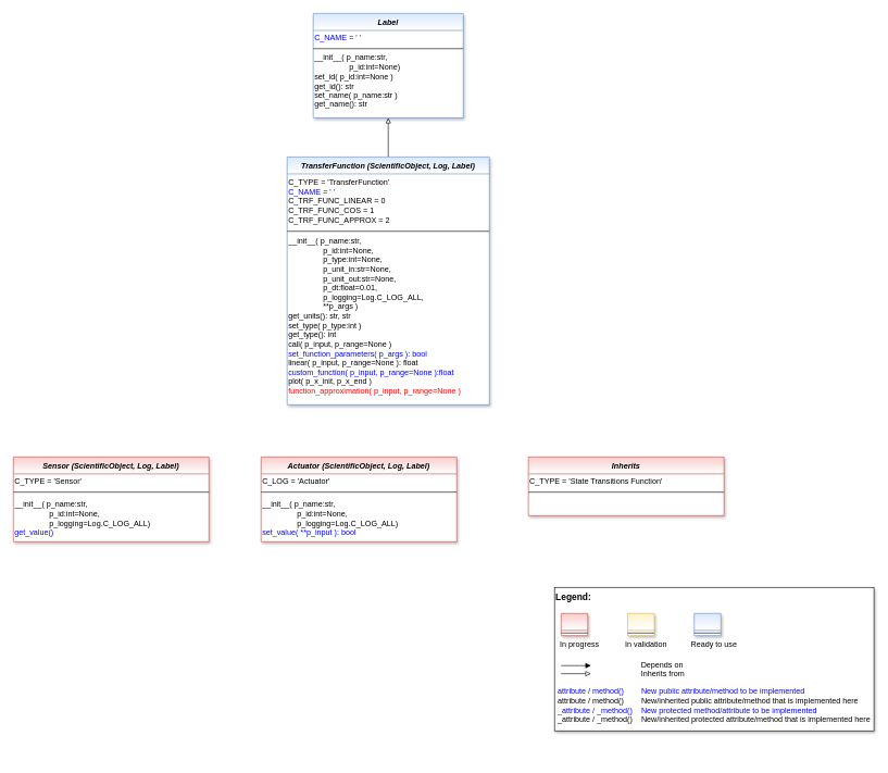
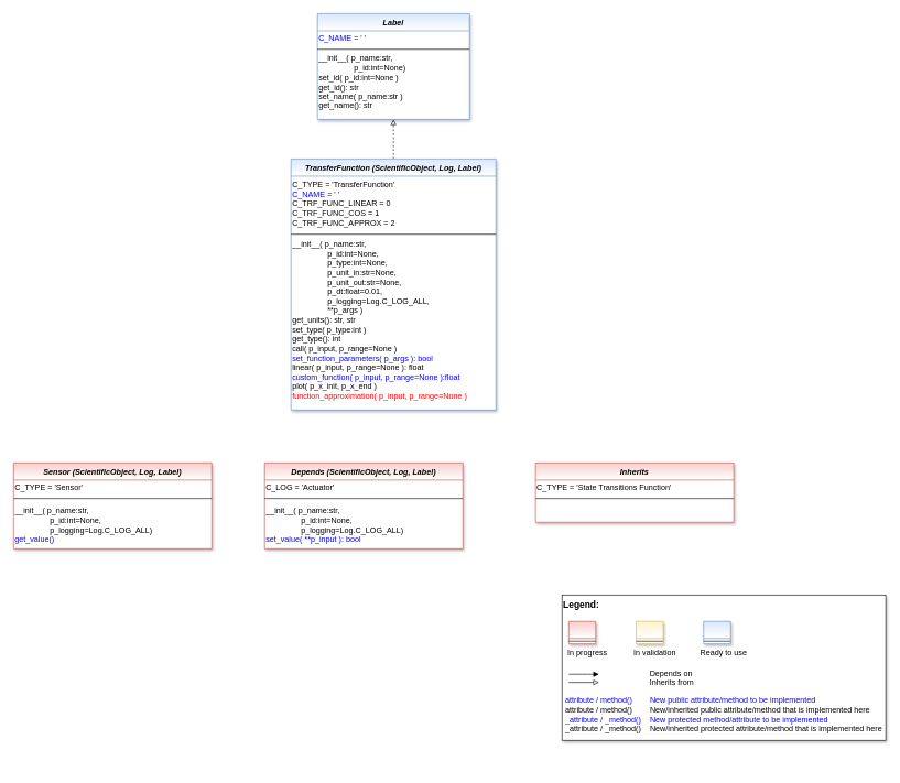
  <mxCell id="0" />
  <mxCell id="1" parent="0" />
  <mxCell id="2" value="" style="group" parent="1" vertex="1" connectable="0"><mxGeometry x="850" y="900" width="490" height="220" as="geometry" /></mxCell>
  <mxCell id="3" value="&lt;font color=&quot;#000000&quot; size=&quot;1&quot;&gt;&lt;b style=&quot;font-size: 14px&quot;&gt;Legend:&lt;br&gt;&lt;/b&gt;&lt;/font&gt;&lt;br&gt;&lt;br&gt;&lt;br&gt;&lt;font color=&quot;#0000ff&quot; style=&quot;font-size: 6px&quot;&gt;&lt;br&gt;&lt;/font&gt;&lt;span style=&quot;color: rgb(0 , 0 , 0)&quot;&gt;&lt;font style=&quot;font-size: 4px&quot;&gt;&amp;nbsp; &amp;nbsp;&lt;/font&gt;&amp;nbsp;In progress&amp;nbsp; &amp;nbsp; &amp;nbsp; &amp;nbsp; &amp;nbsp; &amp;nbsp; In validation&amp;nbsp; &amp;nbsp; &amp;nbsp; &amp;nbsp; &amp;nbsp; &amp;nbsp;Ready to use&lt;/span&gt;&lt;font color=&quot;#000000&quot;&gt;&amp;nbsp;&lt;br&gt;&lt;/font&gt;&lt;font color=&quot;#0000ff&quot;&gt;&lt;br&gt;&lt;br&gt;&lt;br&gt;&lt;br&gt;&amp;nbsp;attribute / method()&amp;nbsp; &amp;nbsp; &amp;nbsp; &amp;nbsp; New public attribute/method to be implemented&lt;/font&gt;&lt;br&gt;&lt;font color=&quot;#000000&quot;&gt;&amp;nbsp;&lt;/font&gt;&lt;font color=&quot;#000000&quot;&gt;attribute / method()&lt;span&gt;&#09;&lt;/span&gt;&amp;nbsp; &amp;nbsp; &amp;nbsp; &amp;nbsp;New/inherited public attribute/method that is implemented here&lt;br&gt;&lt;/font&gt;&lt;font color=&quot;#0000ff&quot;&gt;&amp;nbsp;_attribute /&amp;nbsp;&lt;/font&gt;&lt;font color=&quot;#0000ff&quot;&gt;_method()&amp;nbsp; &amp;nbsp; New protected method/attribute to be implemented&lt;/font&gt;&lt;br&gt;&lt;font color=&quot;#000000&quot;&gt;&amp;nbsp;_attribute / _method()&amp;nbsp; &amp;nbsp; New/inherited protected attribute/method that is implemented here&lt;br&gt;&lt;/font&gt;&lt;font color=&quot;#000000&quot;&gt;&lt;br&gt;&lt;br&gt;&lt;br&gt;&lt;br&gt;&lt;br&gt;&lt;/font&gt;" style="text;html=1;align=left;verticalAlign=top;whiteSpace=wrap;rounded=0;fontColor=#006600;strokeColor=#000000;shadow=1;fillColor=#ffffff;" parent="2" vertex="1"><mxGeometry width="490.0" height="220" as="geometry" /></mxCell>
  <mxCell id="4" value="Depends on" style="endArrow=block;html=1;labelPosition=right;verticalLabelPosition=middle;align=left;verticalAlign=middle;endFill=1;fontSize=12;" parent="2" edge="1"><mxGeometry x="-1623.125" y="-2180" width="51.042" height="50" as="geometry"><mxPoint x="10.208" y="120.003" as="sourcePoint" /><mxPoint x="55.991" y="120.003" as="targetPoint" /><mxPoint x="98" as="offset" /><Array as="points"><mxPoint x="30.625" y="120" /></Array></mxGeometry></mxCell>
  <mxCell id="5" value="Inherits from" style="endArrow=block;html=1;labelPosition=right;verticalLabelPosition=middle;align=left;verticalAlign=middle;endFill=0;fontSize=12;" parent="2" edge="1"><mxGeometry x="-1623.125" y="-2180" width="51.042" height="50" as="geometry"><mxPoint x="10.208" y="132.385" as="sourcePoint" /><mxPoint x="55.991" y="132.385" as="targetPoint" /><mxPoint x="98" y="1" as="offset" /></mxGeometry></mxCell>
  <mxCell id="6" value="" style="swimlane;fontStyle=3;align=center;verticalAlign=top;childLayout=stackLayout;horizontal=1;startSize=26;horizontalStack=0;resizeParent=1;resizeLast=0;collapsible=1;marginBottom=0;rounded=0;shadow=1;strokeWidth=1;fillColor=#f8cecc;strokeColor=#b85450;gradientColor=#ffffff;swimlaneFillColor=#ffffff;" parent="2" vertex="1"><mxGeometry x="10.208" y="40" width="40.833" height="34" as="geometry"><mxRectangle x="230" y="140" width="160" height="26" as="alternateBounds" /></mxGeometry></mxCell>
  <mxCell id="7" value="" style="line;html=1;strokeWidth=1;align=left;verticalAlign=middle;spacingTop=-1;spacingLeft=3;spacingRight=3;rotatable=0;labelPosition=right;points=[];portConstraint=eastwest;" parent="6" vertex="1"><mxGeometry y="26" width="40.833" height="8" as="geometry" /></mxCell>
  <mxCell id="8" value="" style="swimlane;fontStyle=3;align=center;verticalAlign=top;childLayout=stackLayout;horizontal=1;startSize=26;horizontalStack=0;resizeParent=1;resizeLast=0;collapsible=1;marginBottom=0;rounded=0;shadow=1;strokeWidth=1;fillColor=#fff2cc;strokeColor=#d6b656;gradientColor=#ffffff;swimlaneFillColor=#ffffff;" parent="2" vertex="1"><mxGeometry x="112.292" y="40" width="40.833" height="34" as="geometry"><mxRectangle x="230" y="140" width="160" height="26" as="alternateBounds" /></mxGeometry></mxCell>
  <mxCell id="9" value="" style="line;html=1;strokeWidth=1;align=left;verticalAlign=middle;spacingTop=-1;spacingLeft=3;spacingRight=3;rotatable=0;labelPosition=right;points=[];portConstraint=eastwest;" parent="8" vertex="1"><mxGeometry y="26" width="40.833" height="8" as="geometry" /></mxCell>
  <mxCell id="10" value="" style="swimlane;fontStyle=3;align=center;verticalAlign=top;childLayout=stackLayout;horizontal=1;startSize=26;horizontalStack=0;resizeParent=1;resizeLast=0;collapsible=1;marginBottom=0;rounded=0;shadow=1;strokeWidth=1;fillColor=#dae8fc;strokeColor=#6c8ebf;gradientColor=#ffffff;swimlaneFillColor=#ffffff;" parent="2" vertex="1"><mxGeometry x="214.375" y="40" width="40.833" height="34" as="geometry"><mxRectangle x="230" y="140" width="160" height="26" as="alternateBounds" /></mxGeometry></mxCell>
  <mxCell id="11" value="" style="line;html=1;strokeWidth=1;align=left;verticalAlign=middle;spacingTop=-1;spacingLeft=3;spacingRight=3;rotatable=0;labelPosition=right;points=[];portConstraint=eastwest;" parent="10" vertex="1"><mxGeometry y="26" width="40.833" height="8" as="geometry" /></mxCell>
- <mxCell id="12" style="edgeStyle=orthogonalEdgeStyle;rounded=0;orthogonalLoop=1;jettySize=auto;html=1;exitX=0.5;exitY=0;exitDx=0;exitDy=0;entryX=0.5;entryY=1;entryDx=0;entryDy=0;startArrow=none;startFill=0;endArrow=block;endFill=0;" edge="1" parent="1" source="13" target="17"><mxGeometry relative="1" as="geometry" /></mxCell>
+ <mxCell id="12" style="edgeStyle=orthogonalEdgeStyle;rounded=0;orthogonalLoop=1;jettySize=auto;html=1;exitX=0.5;exitY=0;exitDx=0;exitDy=0;entryX=0.5;entryY=1;entryDx=0;entryDy=0;startArrow=none;startFill=0;endArrow=block;endFill=0;dashed=1;" edge="1" parent="1" source="13" target="17"><mxGeometry relative="1" as="geometry" /></mxCell>
  <mxCell id="13" value="TransferFunction (ScientificObject, Log, Label)" style="swimlane;fontStyle=3;align=center;verticalAlign=top;childLayout=stackLayout;horizontal=1;startSize=26;horizontalStack=0;resizeParent=1;resizeLast=0;collapsible=1;marginBottom=0;rounded=0;shadow=1;strokeWidth=1;fillColor=#dae8fc;strokeColor=#6c8ebf;swimlaneFillColor=#ffffff;gradientColor=#FFFFFF;" parent="1" vertex="1"><mxGeometry x="440" y="240" width="310" height="380" as="geometry"><mxRectangle x="230" y="140" width="160" height="26" as="alternateBounds" /></mxGeometry></mxCell>
  <mxCell id="14" value="&lt;span style=&quot;&quot;&gt;C_TYPE = 'TransferFunction'&lt;br&gt;&lt;font color=&quot;#0000ff&quot;&gt;C_NAME = ' '&lt;br&gt;&lt;/font&gt;&lt;/span&gt;&lt;span style=&quot;&quot;&gt;C_TRF_FUNC_LINEAR = 0&lt;/span&gt;&lt;font color=&quot;#0000ff&quot;&gt;&lt;br&gt;&lt;/font&gt;C_TRF_FUNC_COS = 1&lt;font color=&quot;#0000ff&quot;&gt;&lt;br&gt;&lt;/font&gt;C_TRF_FUNC_APPROX = 2&lt;span style=&quot;&quot;&gt;&lt;br&gt;&lt;/span&gt;" style="text;html=1;strokeColor=none;fillColor=none;align=left;verticalAlign=middle;whiteSpace=wrap;rounded=0;" parent="13" vertex="1"><mxGeometry y="26" width="310" height="84" as="geometry" /></mxCell>
  <mxCell id="15" value="" style="line;html=1;strokeWidth=1;align=left;verticalAlign=middle;spacingTop=-1;spacingLeft=3;spacingRight=3;rotatable=0;labelPosition=right;points=[];portConstraint=eastwest;fillColor=#f8cecc;strokeColor=#000000;" parent="13" vertex="1"><mxGeometry y="110" width="310" height="8" as="geometry" /></mxCell>
  <mxCell id="16" value="__init__( p_name:str,&lt;br&gt;&lt;span style=&quot;&quot;&gt;&#09;&lt;/span&gt;&lt;span style=&quot;&quot;&gt;&#09;&lt;/span&gt;&lt;span style=&quot;white-space: pre;&quot;&gt;&lt;span style=&quot;white-space: pre;&quot;&gt;&#09;&lt;/span&gt;&#09;&lt;/span&gt;p_id:int=None,&lt;br&gt;&lt;span style=&quot;&quot;&gt;&#09;&lt;/span&gt;&lt;span style=&quot;&quot;&gt;&#09;&lt;/span&gt;&lt;span style=&quot;white-space: pre;&quot;&gt;&#09;&lt;/span&gt;&lt;span style=&quot;white-space: pre;&quot;&gt;&#09;&lt;/span&gt;p_type:int=None,&lt;br&gt;&lt;span style=&quot;white-space: pre;&quot;&gt;&#09;&lt;/span&gt;&lt;span style=&quot;white-space: pre;&quot;&gt;&#09;&lt;/span&gt;p_unit_in:str=None,&lt;br&gt;&lt;span style=&quot;white-space: pre;&quot;&gt;&#09;&lt;/span&gt;&lt;span style=&quot;white-space: pre;&quot;&gt;&#09;&lt;/span&gt;p_unit_out:str=None,&lt;br&gt;&lt;span style=&quot;&quot;&gt;&#09;&lt;/span&gt;&lt;span style=&quot;&quot;&gt;&#09;&lt;/span&gt;&lt;span style=&quot;white-space: pre;&quot;&gt;&#09;&lt;/span&gt;&lt;span style=&quot;white-space: pre;&quot;&gt;&#09;&lt;/span&gt;p_dt:float=0.01,&lt;br&gt;&lt;span style=&quot;white-space: pre;&quot;&gt;&#09;&lt;/span&gt;&lt;span style=&quot;white-space: pre;&quot;&gt;&#09;&lt;/span&gt;p_logging=Log.C_LOG_ALL,&lt;br&gt;&lt;span style=&quot;&quot;&gt;&#09;&lt;/span&gt;&lt;span style=&quot;&quot;&gt;&#09;&lt;/span&gt;&lt;span style=&quot;white-space: pre;&quot;&gt;&#09;&lt;/span&gt;&lt;span style=&quot;white-space: pre;&quot;&gt;&#09;&lt;/span&gt;**p_args&amp;nbsp;)&lt;br&gt;get_units(): str, str&lt;br&gt;set_type( p_type:int )&lt;br&gt;get_type(): int&lt;br&gt;call( p_input, p_range=None )&lt;br&gt;&lt;font color=&quot;#0000ff&quot;&gt;set_function_parameters( p_args ): bool&lt;/font&gt;&lt;br&gt;linear( p_input, p_range=None&amp;nbsp;): float&lt;br&gt;&lt;font color=&quot;#0000ff&quot;&gt;custom_function( p_input, p_range=None ):float&lt;/font&gt;&lt;br&gt;plot( p_x_init, p_x_end )&lt;br&gt;&lt;font color=&quot;#ff0000&quot;&gt;function_approximation( p_input, p_range=None )&lt;/font&gt;" style="text;html=1;strokeColor=none;fillColor=none;align=left;verticalAlign=middle;whiteSpace=wrap;rounded=0;" parent="13" vertex="1"><mxGeometry y="118" width="310" height="252" as="geometry" /></mxCell>
  <mxCell id="17" value="Label" style="swimlane;fontStyle=3;align=center;verticalAlign=top;childLayout=stackLayout;horizontal=1;startSize=26;horizontalStack=0;resizeParent=1;resizeLast=0;collapsible=1;marginBottom=0;rounded=0;shadow=1;strokeWidth=1;fillColor=#dae8fc;strokeColor=#6c8ebf;swimlaneFillColor=#ffffff;gradientColor=#FFFFFF;" vertex="1" parent="1"><mxGeometry x="480" y="20" width="230" height="160" as="geometry"><mxRectangle x="230" y="140" width="160" height="26" as="alternateBounds" /></mxGeometry></mxCell>
  <mxCell id="18" value="&lt;span style=&quot;&quot;&gt;&lt;font color=&quot;#0000ff&quot;&gt;C_NAME = ' '&lt;/font&gt;&lt;/span&gt;&lt;span style=&quot;&quot;&gt;&lt;br&gt;&lt;/span&gt;" style="text;html=1;strokeColor=none;fillColor=none;align=left;verticalAlign=middle;whiteSpace=wrap;rounded=0;" vertex="1" parent="17"><mxGeometry y="26" width="230" height="24" as="geometry" /></mxCell>
  <mxCell id="19" value="" style="line;html=1;strokeWidth=1;align=left;verticalAlign=middle;spacingTop=-1;spacingLeft=3;spacingRight=3;rotatable=0;labelPosition=right;points=[];portConstraint=eastwest;fillColor=#f8cecc;strokeColor=#000000;" vertex="1" parent="17"><mxGeometry y="50" width="230" height="8" as="geometry" /></mxCell>
  <mxCell id="20" value="__init__( p_name:str,&lt;br&gt;&lt;span style=&quot;&quot;&gt;&#09;&lt;/span&gt;&lt;span style=&quot;&quot;&gt;&#09;&lt;/span&gt;&lt;span style=&quot;white-space: pre;&quot;&gt;&lt;span style=&quot;white-space: pre;&quot;&gt;&#09;&lt;/span&gt;&#09;&lt;/span&gt;p_id:int=None)&lt;br&gt;set_id( p_id:int=None )&lt;br&gt;get_id(): str&lt;br&gt;set_name( p_name:str )&lt;br&gt;get_name(): str" style="text;html=1;strokeColor=none;fillColor=none;align=left;verticalAlign=middle;whiteSpace=wrap;rounded=0;" vertex="1" parent="17"><mxGeometry y="58" width="230" height="92" as="geometry" /></mxCell>
  <mxCell id="21" value="Sensor (ScientificObject, Log, Label)" style="swimlane;fontStyle=3;align=center;verticalAlign=top;childLayout=stackLayout;horizontal=1;startSize=26;horizontalStack=0;resizeParent=1;resizeLast=0;collapsible=1;marginBottom=0;rounded=0;shadow=1;strokeWidth=1;fillColor=#f8cecc;strokeColor=#b85450;swimlaneFillColor=#ffffff;gradientColor=#FFFFFF;" vertex="1" parent="1"><mxGeometry x="20" y="700" width="300" height="130" as="geometry"><mxRectangle x="230" y="140" width="160" height="26" as="alternateBounds" /></mxGeometry></mxCell>
  <mxCell id="22" value="&lt;span style=&quot;&quot;&gt;C_TYPE = 'Sensor'&lt;/span&gt;&lt;span style=&quot;&quot;&gt;&lt;br&gt;&lt;/span&gt;" style="text;html=1;strokeColor=none;fillColor=none;align=left;verticalAlign=middle;whiteSpace=wrap;rounded=0;" vertex="1" parent="21"><mxGeometry y="26" width="300" height="24" as="geometry" /></mxCell>
  <mxCell id="23" value="" style="line;html=1;strokeWidth=1;align=left;verticalAlign=middle;spacingTop=-1;spacingLeft=3;spacingRight=3;rotatable=0;labelPosition=right;points=[];portConstraint=eastwest;fillColor=#f8cecc;strokeColor=#000000;" vertex="1" parent="21"><mxGeometry y="50" width="300" height="8" as="geometry" /></mxCell>
  <mxCell id="24" value="__init__( p_name:str,&lt;br&gt;&lt;span style=&quot;&quot;&gt;&#09;&lt;/span&gt;&lt;span style=&quot;&quot;&gt;&#09;&lt;/span&gt;&lt;span style=&quot;white-space: pre;&quot;&gt;&lt;span style=&quot;white-space: pre;&quot;&gt;&#09;&lt;/span&gt;&#09;&lt;/span&gt;p_id:int=None,&lt;br&gt;&lt;span style=&quot;white-space: pre;&quot;&gt;&#09;&lt;/span&gt;&lt;span style=&quot;white-space: pre;&quot;&gt;&#09;&lt;/span&gt;p_logging=Log.C_LOG_ALL)&lt;br&gt;&lt;font color=&quot;#0000ff&quot;&gt;get_value()&lt;/font&gt;" style="text;html=1;strokeColor=none;fillColor=none;align=left;verticalAlign=middle;whiteSpace=wrap;rounded=0;" vertex="1" parent="21"><mxGeometry y="58" width="300" height="72" as="geometry" /></mxCell>
- <mxCell id="25" value="Actuator (ScientificObject, Log, Label)" style="swimlane;fontStyle=3;align=center;verticalAlign=top;childLayout=stackLayout;horizontal=1;startSize=26;horizontalStack=0;resizeParent=1;resizeLast=0;collapsible=1;marginBottom=0;rounded=0;shadow=1;strokeWidth=1;fillColor=#f8cecc;strokeColor=#b85450;swimlaneFillColor=#ffffff;gradientColor=#FFFFFF;" vertex="1" parent="1"><mxGeometry x="400" y="700" width="300" height="130" as="geometry"><mxRectangle x="230" y="140" width="160" height="26" as="alternateBounds" /></mxGeometry></mxCell>
+ <mxCell id="25" value="Depends (ScientificObject, Log, Label)" style="swimlane;fontStyle=3;align=center;verticalAlign=top;childLayout=stackLayout;horizontal=1;startSize=26;horizontalStack=0;resizeParent=1;resizeLast=0;collapsible=1;marginBottom=0;rounded=0;shadow=1;strokeWidth=1;fillColor=#f8cecc;strokeColor=#b85450;swimlaneFillColor=#ffffff;gradientColor=#FFFFFF;" vertex="1" parent="1"><mxGeometry x="400" y="700" width="300" height="130" as="geometry"><mxRectangle x="230" y="140" width="160" height="26" as="alternateBounds" /></mxGeometry></mxCell>
  <mxCell id="26" value="&lt;span style=&quot;&quot;&gt;C_LOG = 'Actuator'&lt;/span&gt;&lt;span style=&quot;&quot;&gt;&lt;br&gt;&lt;/span&gt;" style="text;html=1;strokeColor=none;fillColor=none;align=left;verticalAlign=middle;whiteSpace=wrap;rounded=0;" vertex="1" parent="25"><mxGeometry y="26" width="300" height="24" as="geometry" /></mxCell>
  <mxCell id="27" value="" style="line;html=1;strokeWidth=1;align=left;verticalAlign=middle;spacingTop=-1;spacingLeft=3;spacingRight=3;rotatable=0;labelPosition=right;points=[];portConstraint=eastwest;fillColor=#f8cecc;strokeColor=#000000;" vertex="1" parent="25"><mxGeometry y="50" width="300" height="8" as="geometry" /></mxCell>
  <mxCell id="28" value="__init__( p_name:str,&lt;br&gt;&lt;span style=&quot;&quot;&gt;&#09;&lt;/span&gt;&lt;span style=&quot;&quot;&gt;&#09;&lt;/span&gt;&lt;span style=&quot;white-space: pre;&quot;&gt;&lt;span style=&quot;white-space: pre;&quot;&gt;&#09;&lt;/span&gt;&#09;&lt;/span&gt;p_id:int=None,&lt;br&gt;&lt;span style=&quot;white-space: pre;&quot;&gt;&#09;&lt;/span&gt;&lt;span style=&quot;white-space: pre;&quot;&gt;&#09;&lt;/span&gt;p_logging=Log.C_LOG_ALL)&lt;br&gt;&lt;font color=&quot;#0000ff&quot;&gt;set_value( **p_input ): bool&lt;/font&gt;" style="text;html=1;strokeColor=none;fillColor=none;align=left;verticalAlign=middle;whiteSpace=wrap;rounded=0;" vertex="1" parent="25"><mxGeometry y="58" width="300" height="72" as="geometry" /></mxCell>
  <mxCell id="29" value="Inherits" style="swimlane;fontStyle=3;align=center;verticalAlign=top;childLayout=stackLayout;horizontal=1;startSize=26;horizontalStack=0;resizeParent=1;resizeLast=0;collapsible=1;marginBottom=0;rounded=0;shadow=1;strokeWidth=1;fillColor=#f8cecc;strokeColor=#b85450;swimlaneFillColor=#ffffff;gradientColor=#FFFFFF;" vertex="1" parent="1"><mxGeometry x="810" y="700" width="300" height="90" as="geometry"><mxRectangle x="230" y="140" width="160" height="26" as="alternateBounds" /></mxGeometry></mxCell>
  <mxCell id="30" value="&lt;span style=&quot;&quot;&gt;C_TYPE = 'State Transitions Function'&lt;/span&gt;&lt;span style=&quot;&quot;&gt;&lt;br&gt;&lt;/span&gt;" style="text;html=1;strokeColor=none;fillColor=none;align=left;verticalAlign=middle;whiteSpace=wrap;rounded=0;" vertex="1" parent="29"><mxGeometry y="26" width="300" height="24" as="geometry" /></mxCell>
  <mxCell id="31" value="" style="line;html=1;strokeWidth=1;align=left;verticalAlign=middle;spacingTop=-1;spacingLeft=3;spacingRight=3;rotatable=0;labelPosition=right;points=[];portConstraint=eastwest;fillColor=#f8cecc;strokeColor=#000000;" vertex="1" parent="29"><mxGeometry y="50" width="300" height="8" as="geometry" /></mxCell>
